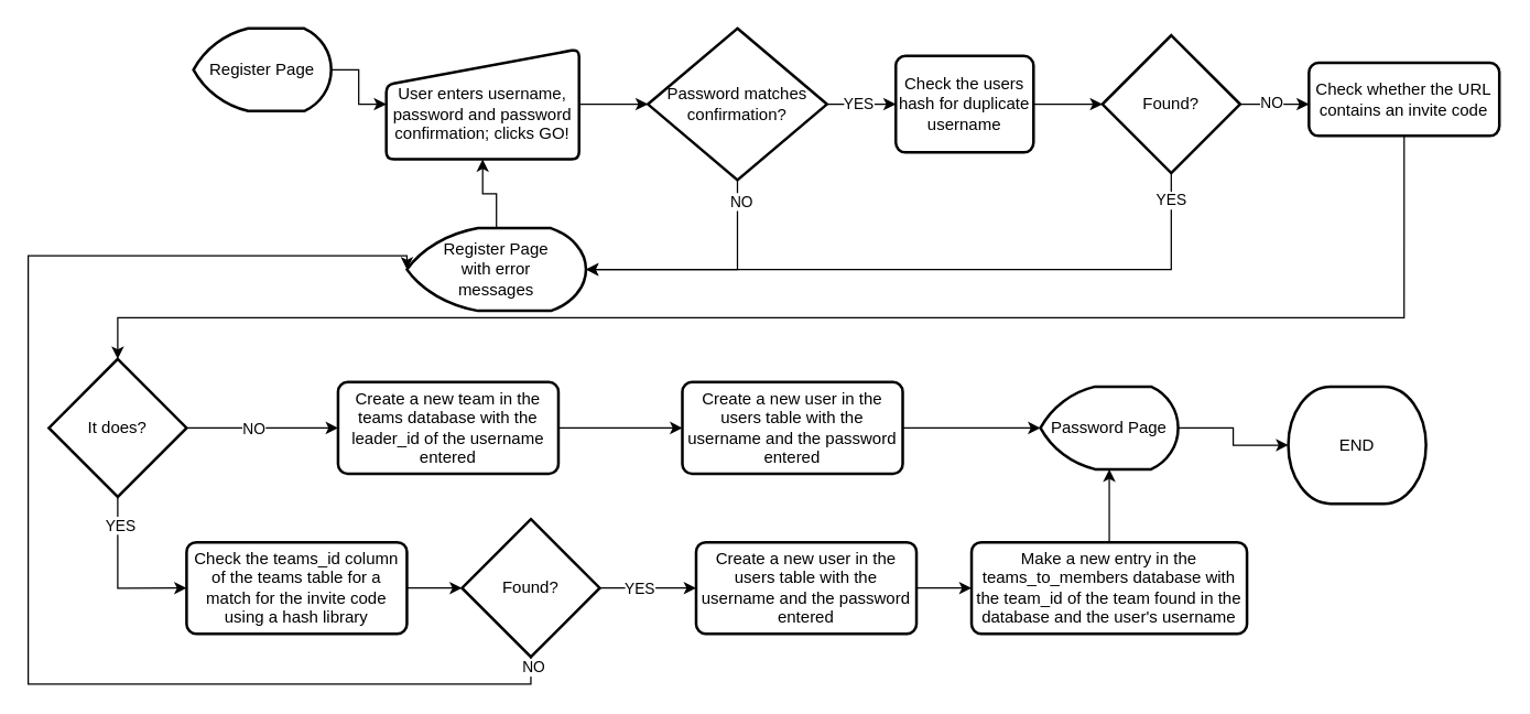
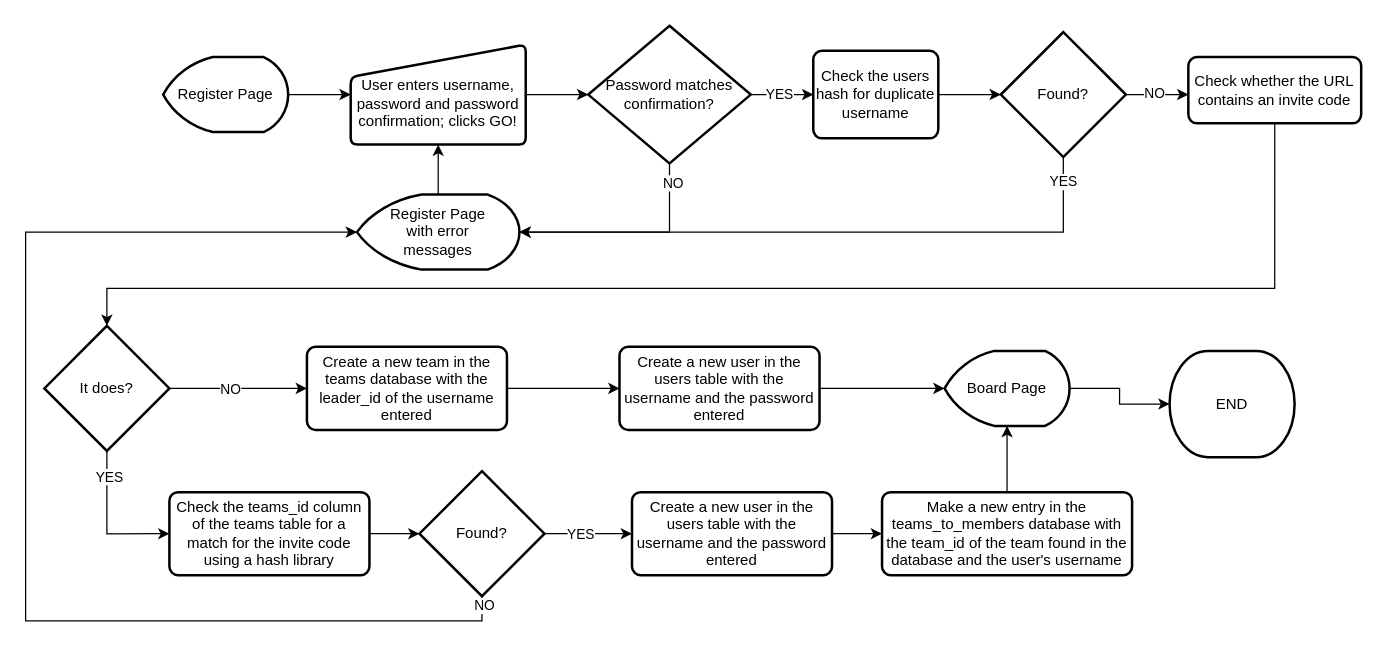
  <mxCell id="0" />
  <mxCell id="1" parent="0" />
  <mxCell id="2" style="edgeStyle=orthogonalEdgeStyle;rounded=0;orthogonalLoop=1;jettySize=auto;html=1;exitX=1;exitY=0.5;exitDx=0;exitDy=0;exitPerimeter=0;entryX=0;entryY=0.5;entryDx=0;entryDy=0;" edge="1" parent="1" source="3" target="5"><mxGeometry relative="1" as="geometry" /></mxCell>
- <mxCell id="3" value="Register Page" style="strokeWidth=2;html=1;shape=mxgraph.flowchart.display;whiteSpace=wrap;" vertex="1" parent="1"><mxGeometry x="140" y="20" width="100" height="60" as="geometry" /></mxCell>
+ <mxCell id="3" value="Register Page" style="strokeWidth=2;html=1;shape=mxgraph.flowchart.display;whiteSpace=wrap;" vertex="1" parent="1"><mxGeometry x="130" y="45" width="100" height="60" as="geometry" /></mxCell>
  <mxCell id="4" style="edgeStyle=orthogonalEdgeStyle;rounded=0;orthogonalLoop=1;jettySize=auto;html=1;exitX=1;exitY=0.5;exitDx=0;exitDy=0;entryX=0;entryY=0.5;entryDx=0;entryDy=0;entryPerimeter=0;" edge="1" parent="1" source="5" target="10"><mxGeometry relative="1" as="geometry" /></mxCell>
  <mxCell id="5" value="&lt;br&gt;User enters username, password and password confirmation; clicks GO!" style="html=1;strokeWidth=2;shape=manualInput;whiteSpace=wrap;rounded=1;size=26;arcSize=11;" vertex="1" parent="1"><mxGeometry x="280" y="35" width="140" height="80" as="geometry" /></mxCell>
  <mxCell id="6" style="edgeStyle=orthogonalEdgeStyle;rounded=0;orthogonalLoop=1;jettySize=auto;html=1;exitX=0.5;exitY=1;exitDx=0;exitDy=0;exitPerimeter=0;entryX=1;entryY=0.5;entryDx=0;entryDy=0;entryPerimeter=0;" edge="1" parent="1" source="10" target="12"><mxGeometry relative="1" as="geometry" /></mxCell>
  <mxCell id="7" value="NO" style="edgeLabel;html=1;align=center;verticalAlign=middle;resizable=0;points=[];" vertex="1" connectable="0" parent="6"><mxGeometry x="-0.829" y="2" relative="1" as="geometry"><mxPoint as="offset" /></mxGeometry></mxCell>
  <mxCell id="8" style="edgeStyle=orthogonalEdgeStyle;rounded=0;orthogonalLoop=1;jettySize=auto;html=1;exitX=1;exitY=0.5;exitDx=0;exitDy=0;exitPerimeter=0;entryX=0;entryY=0.5;entryDx=0;entryDy=0;" edge="1" parent="1" source="10" target="19"><mxGeometry relative="1" as="geometry" /></mxCell>
  <mxCell id="9" value="YES" style="edgeLabel;html=1;align=center;verticalAlign=middle;resizable=0;points=[];" vertex="1" connectable="0" parent="8"><mxGeometry x="-0.12" y="1" relative="1" as="geometry"><mxPoint as="offset" /></mxGeometry></mxCell>
  <mxCell id="10" value="Password matches&lt;br&gt;confirmation?" style="strokeWidth=2;html=1;shape=mxgraph.flowchart.decision;whiteSpace=wrap;" vertex="1" parent="1"><mxGeometry x="470" y="20" width="130" height="110" as="geometry" /></mxCell>
  <mxCell id="11" style="edgeStyle=orthogonalEdgeStyle;rounded=0;orthogonalLoop=1;jettySize=auto;html=1;exitX=0.5;exitY=0;exitDx=0;exitDy=0;exitPerimeter=0;entryX=0.5;entryY=1;entryDx=0;entryDy=0;" edge="1" parent="1" source="12" target="5"><mxGeometry relative="1" as="geometry" /></mxCell>
- <mxCell id="12" value="Register Page&lt;br&gt;with error&lt;br&gt;messages" style="strokeWidth=2;html=1;shape=mxgraph.flowchart.display;whiteSpace=wrap;" vertex="1" parent="1"><mxGeometry x="295" y="165" width="130" height="60" as="geometry" /></mxCell>
+ <mxCell id="12" value="Register Page&lt;br&gt;with error&lt;br&gt;messages" style="strokeWidth=2;html=1;shape=mxgraph.flowchart.display;whiteSpace=wrap;" vertex="1" parent="1"><mxGeometry x="285" y="155" width="130" height="60" as="geometry" /></mxCell>
  <mxCell id="13" style="edgeStyle=orthogonalEdgeStyle;rounded=0;orthogonalLoop=1;jettySize=auto;html=1;exitX=0.5;exitY=1;exitDx=0;exitDy=0;exitPerimeter=0;entryX=1;entryY=0.5;entryDx=0;entryDy=0;entryPerimeter=0;" edge="1" parent="1" source="17" target="12"><mxGeometry relative="1" as="geometry" /></mxCell>
  <mxCell id="14" value="YES" style="edgeLabel;html=1;align=center;verticalAlign=middle;resizable=0;points=[];" vertex="1" connectable="0" parent="13"><mxGeometry x="-0.923" y="-1" relative="1" as="geometry"><mxPoint as="offset" /></mxGeometry></mxCell>
  <mxCell id="15" style="edgeStyle=orthogonalEdgeStyle;rounded=0;orthogonalLoop=1;jettySize=auto;html=1;exitX=1;exitY=0.5;exitDx=0;exitDy=0;exitPerimeter=0;" edge="1" parent="1" source="17"><mxGeometry relative="1" as="geometry"><mxPoint x="950" y="75" as="targetPoint" /></mxGeometry></mxCell>
  <mxCell id="16" value="NO" style="edgeLabel;html=1;align=center;verticalAlign=middle;resizable=0;points=[];" vertex="1" connectable="0" parent="15"><mxGeometry x="-0.12" y="2" relative="1" as="geometry"><mxPoint as="offset" /></mxGeometry></mxCell>
  <mxCell id="17" value="Found?" style="strokeWidth=2;html=1;shape=mxgraph.flowchart.decision;whiteSpace=wrap;align=center;" vertex="1" parent="1"><mxGeometry x="800" y="25" width="100" height="100" as="geometry" /></mxCell>
  <mxCell id="18" style="edgeStyle=orthogonalEdgeStyle;rounded=0;orthogonalLoop=1;jettySize=auto;html=1;exitX=1;exitY=0.5;exitDx=0;exitDy=0;entryX=0;entryY=0.5;entryDx=0;entryDy=0;entryPerimeter=0;" edge="1" parent="1" source="19" target="17"><mxGeometry relative="1" as="geometry" /></mxCell>
  <mxCell id="19" value="Check the users hash for duplicate username" style="rounded=1;whiteSpace=wrap;html=1;absoluteArcSize=1;arcSize=14;strokeWidth=2;align=center;" vertex="1" parent="1"><mxGeometry x="650" y="40" width="100" height="70" as="geometry" /></mxCell>
  <mxCell id="20" style="edgeStyle=orthogonalEdgeStyle;rounded=0;orthogonalLoop=1;jettySize=auto;html=1;exitX=0.5;exitY=1;exitDx=0;exitDy=0;" edge="1" parent="1" source="21" target="26"><mxGeometry relative="1" as="geometry"><Array as="points"><mxPoint x="1019" y="230" /><mxPoint x="85" y="230" /></Array></mxGeometry></mxCell>
  <mxCell id="21" value="Check whether the URL contains an invite code" style="rounded=1;whiteSpace=wrap;html=1;absoluteArcSize=1;arcSize=14;strokeWidth=2;align=center;" vertex="1" parent="1"><mxGeometry x="950" y="45" width="138.26" height="53" as="geometry" /></mxCell>
  <mxCell id="22" style="edgeStyle=orthogonalEdgeStyle;rounded=0;orthogonalLoop=1;jettySize=auto;html=1;exitX=1;exitY=0.5;exitDx=0;exitDy=0;exitPerimeter=0;entryX=0;entryY=0.5;entryDx=0;entryDy=0;" edge="1" parent="1" source="26" target="28"><mxGeometry relative="1" as="geometry"><mxPoint x="195" y="309.931" as="targetPoint" /></mxGeometry></mxCell>
  <mxCell id="23" value="NO" style="edgeLabel;html=1;align=center;verticalAlign=middle;resizable=0;points=[];" vertex="1" connectable="0" parent="22"><mxGeometry x="-0.122" relative="1" as="geometry"><mxPoint as="offset" /></mxGeometry></mxCell>
  <mxCell id="24" style="edgeStyle=orthogonalEdgeStyle;rounded=0;orthogonalLoop=1;jettySize=auto;html=1;exitX=0.5;exitY=1;exitDx=0;exitDy=0;exitPerimeter=0;entryX=0;entryY=0.5;entryDx=0;entryDy=0;" edge="1" parent="1" source="26" target="32"><mxGeometry relative="1" as="geometry" /></mxCell>
  <mxCell id="25" value="YES" style="edgeLabel;html=1;align=center;verticalAlign=middle;resizable=0;points=[];" vertex="1" connectable="0" parent="24"><mxGeometry x="-0.657" y="1" relative="1" as="geometry"><mxPoint as="offset" /></mxGeometry></mxCell>
  <mxCell id="26" value="It does?" style="strokeWidth=2;html=1;shape=mxgraph.flowchart.decision;whiteSpace=wrap;align=center;" vertex="1" parent="1"><mxGeometry x="35" y="260" width="100" height="100" as="geometry" /></mxCell>
  <mxCell id="27" style="edgeStyle=orthogonalEdgeStyle;rounded=0;orthogonalLoop=1;jettySize=auto;html=1;exitX=1;exitY=0.5;exitDx=0;exitDy=0;entryX=0;entryY=0.5;entryDx=0;entryDy=0;" edge="1" parent="1" source="28" target="30"><mxGeometry relative="1" as="geometry" /></mxCell>
  <mxCell id="28" value="Create a new team in the teams database with the leader_id of the username entered" style="rounded=1;whiteSpace=wrap;html=1;absoluteArcSize=1;arcSize=14;strokeWidth=2;align=center;" vertex="1" parent="1"><mxGeometry x="245" y="276.75" width="160" height="66.5" as="geometry" /></mxCell>
  <mxCell id="29" style="edgeStyle=orthogonalEdgeStyle;rounded=0;orthogonalLoop=1;jettySize=auto;html=1;exitX=1;exitY=0.5;exitDx=0;exitDy=0;entryX=0;entryY=0.5;entryDx=0;entryDy=0;entryPerimeter=0;" edge="1" parent="1" source="30" target="43"><mxGeometry relative="1" as="geometry" /></mxCell>
  <mxCell id="30" value="Create a new user in the users table with the username and the password entered" style="rounded=1;whiteSpace=wrap;html=1;absoluteArcSize=1;arcSize=14;strokeWidth=2;align=center;" vertex="1" parent="1"><mxGeometry x="495" y="276.75" width="160" height="66.5" as="geometry" /></mxCell>
  <mxCell id="31" style="edgeStyle=orthogonalEdgeStyle;rounded=0;orthogonalLoop=1;jettySize=auto;html=1;exitX=1;exitY=0.5;exitDx=0;exitDy=0;entryX=0;entryY=0.5;entryDx=0;entryDy=0;entryPerimeter=0;" edge="1" parent="1" source="32" target="37"><mxGeometry relative="1" as="geometry" /></mxCell>
  <mxCell id="32" value="Check the teams_id column of the teams table for a match for the invite code using a hash library" style="rounded=1;whiteSpace=wrap;html=1;absoluteArcSize=1;arcSize=14;strokeWidth=2;align=center;" vertex="1" parent="1"><mxGeometry x="135" y="393" width="160" height="66.5" as="geometry" /></mxCell>
  <mxCell id="33" style="edgeStyle=orthogonalEdgeStyle;rounded=0;orthogonalLoop=1;jettySize=auto;html=1;exitX=1;exitY=0.5;exitDx=0;exitDy=0;exitPerimeter=0;entryX=0;entryY=0.5;entryDx=0;entryDy=0;" edge="1" parent="1" source="37" target="39"><mxGeometry relative="1" as="geometry"><mxPoint x="465" y="426.483" as="targetPoint" /></mxGeometry></mxCell>
  <mxCell id="34" value="YES" style="edgeLabel;html=1;align=center;verticalAlign=middle;resizable=0;points=[];" vertex="1" connectable="0" parent="33"><mxGeometry x="-0.187" relative="1" as="geometry"><mxPoint as="offset" /></mxGeometry></mxCell>
  <mxCell id="35" style="edgeStyle=orthogonalEdgeStyle;rounded=0;orthogonalLoop=1;jettySize=auto;html=1;exitX=0.5;exitY=1;exitDx=0;exitDy=0;exitPerimeter=0;entryX=0;entryY=0.5;entryDx=0;entryDy=0;entryPerimeter=0;" edge="1" parent="1" source="37" target="12"><mxGeometry relative="1" as="geometry"><Array as="points"><mxPoint x="385" y="496" /><mxPoint x="20" y="496" /><mxPoint x="20" y="185" /></Array></mxGeometry></mxCell>
  <mxCell id="36" value="NO" style="edgeLabel;html=1;align=center;verticalAlign=middle;resizable=0;points=[];" vertex="1" connectable="0" parent="35"><mxGeometry x="-0.985" y="1" relative="1" as="geometry"><mxPoint as="offset" /></mxGeometry></mxCell>
  <mxCell id="37" value="Found?" style="strokeWidth=2;html=1;shape=mxgraph.flowchart.decision;whiteSpace=wrap;align=center;" vertex="1" parent="1"><mxGeometry x="335" y="376.25" width="100" height="100" as="geometry" /></mxCell>
  <mxCell id="38" style="edgeStyle=orthogonalEdgeStyle;rounded=0;orthogonalLoop=1;jettySize=auto;html=1;exitX=1;exitY=0.5;exitDx=0;exitDy=0;entryX=0;entryY=0.5;entryDx=0;entryDy=0;" edge="1" parent="1" source="39" target="41"><mxGeometry relative="1" as="geometry" /></mxCell>
  <mxCell id="39" value="Create a new user in the users table with the username and the password entered" style="rounded=1;whiteSpace=wrap;html=1;absoluteArcSize=1;arcSize=14;strokeWidth=2;align=center;" vertex="1" parent="1"><mxGeometry x="505" y="393" width="160" height="66.5" as="geometry" /></mxCell>
  <mxCell id="40" style="edgeStyle=orthogonalEdgeStyle;rounded=0;orthogonalLoop=1;jettySize=auto;html=1;exitX=0.5;exitY=0;exitDx=0;exitDy=0;entryX=0.5;entryY=1;entryDx=0;entryDy=0;entryPerimeter=0;" edge="1" parent="1" source="41" target="43"><mxGeometry relative="1" as="geometry" /></mxCell>
  <mxCell id="41" value="Make a new entry in the teams_to_members database with the team_id of the team found in the database and the user's username" style="rounded=1;whiteSpace=wrap;html=1;absoluteArcSize=1;arcSize=14;strokeWidth=2;align=center;" vertex="1" parent="1"><mxGeometry x="705" y="393" width="200" height="66.5" as="geometry" /></mxCell>
  <mxCell id="42" style="edgeStyle=orthogonalEdgeStyle;rounded=0;orthogonalLoop=1;jettySize=auto;html=1;exitX=1;exitY=0.5;exitDx=0;exitDy=0;exitPerimeter=0;entryX=0;entryY=0.5;entryDx=0;entryDy=0;entryPerimeter=0;" edge="1" parent="1" source="43" target="44"><mxGeometry relative="1" as="geometry" /></mxCell>
- <mxCell id="43" value="Password Page" style="strokeWidth=2;html=1;shape=mxgraph.flowchart.display;whiteSpace=wrap;" vertex="1" parent="1"><mxGeometry x="755" y="280" width="100" height="60" as="geometry" /></mxCell>
+ <mxCell id="43" value="Board Page" style="strokeWidth=2;html=1;shape=mxgraph.flowchart.display;whiteSpace=wrap;" vertex="1" parent="1"><mxGeometry x="755" y="280" width="100" height="60" as="geometry" /></mxCell>
  <mxCell id="44" value="END" style="strokeWidth=2;html=1;shape=mxgraph.flowchart.terminator;whiteSpace=wrap;" vertex="1" parent="1"><mxGeometry x="935" y="280" width="100" height="85" as="geometry" /></mxCell>
